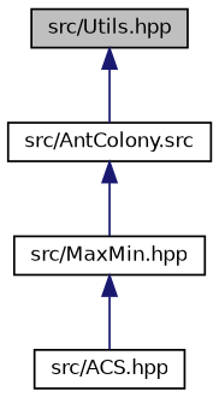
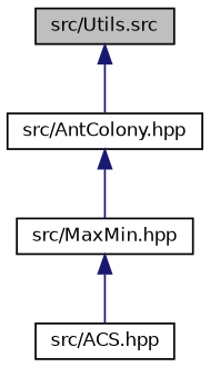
  digraph {
    node [color=black fillcolor=white fontname=Helvetica fontsize=10 shape=record style=filled]
    edge [color=midnightblue dir=back fontname=Helvetica fontsize=10 labelfontname=Helvetica labelfontsize=10 style=solid]
-   n1 [fillcolor=grey75 fontcolor=black height=0.2 label="src/Utils.hpp" width=0.4]
-   n2 [height=0.2 label="src/AntColony.src" width=0.4]
+   n1 [fillcolor=grey75 fontcolor=black height=0.2 label="src/Utils.src" width=0.4]
+   n2 [height=0.2 label="src/AntColony.hpp" width=0.4]
    n3 [height=0.2 label="src/MaxMin.hpp" width=0.4]
    n4 [height=0.2 label="src/ACS.hpp" width=0.4]
    n1 -> n2
    n2 -> n3
    n3 -> n4
  }
